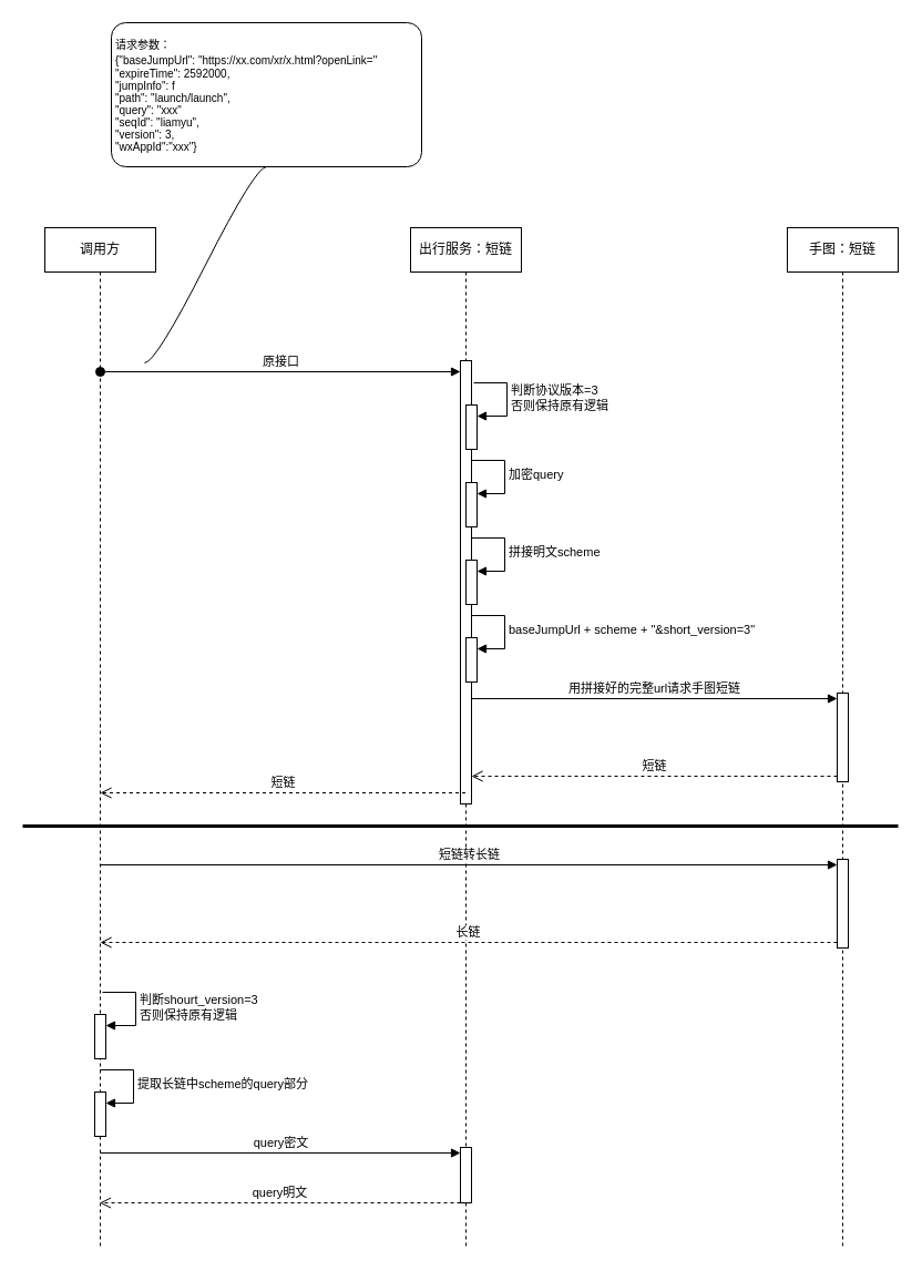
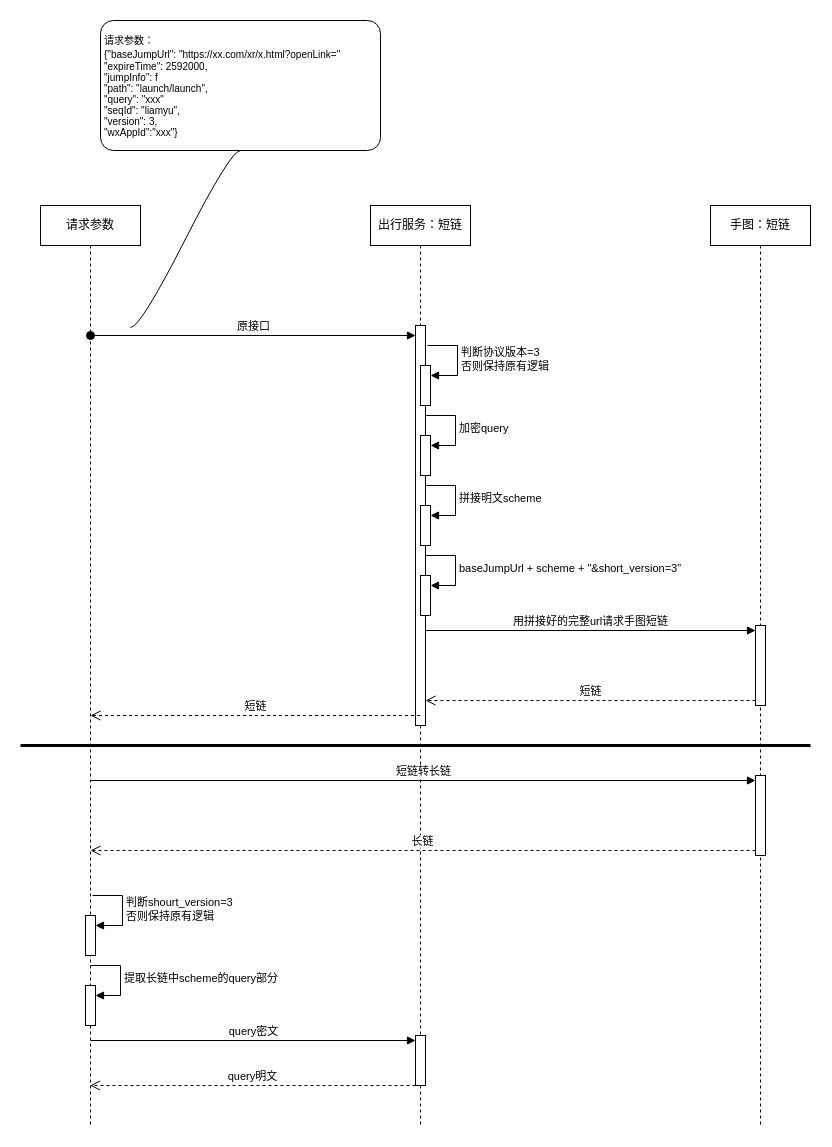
  <mxCell id="0" />
  <mxCell id="1" parent="0" />
- <mxCell id="2" value="调用方" style="shape=umlLifeline;perimeter=lifelinePerimeter;whiteSpace=wrap;html=1;container=1;dropTarget=0;collapsible=0;recursiveResize=0;outlineConnect=0;portConstraint=eastwest;newEdgeStyle={&quot;edgeStyle&quot;:&quot;elbowEdgeStyle&quot;,&quot;elbow&quot;:&quot;vertical&quot;,&quot;curved&quot;:0,&quot;rounded&quot;:0};" parent="1" vertex="1"><mxGeometry x="40" y="205" width="100" height="920" as="geometry" /></mxCell>
+ <mxCell id="2" value="请求参数" style="shape=umlLifeline;perimeter=lifelinePerimeter;whiteSpace=wrap;html=1;container=1;dropTarget=0;collapsible=0;recursiveResize=0;outlineConnect=0;portConstraint=eastwest;newEdgeStyle={&quot;edgeStyle&quot;:&quot;elbowEdgeStyle&quot;,&quot;elbow&quot;:&quot;vertical&quot;,&quot;curved&quot;:0,&quot;rounded&quot;:0};" parent="1" vertex="1"><mxGeometry x="40" y="205" width="100" height="920" as="geometry" /></mxCell>
  <mxCell id="3" value="" style="html=1;points=[[0,0,0,0,5],[0,1,0,0,-5],[1,0,0,0,5],[1,1,0,0,-5]];perimeter=orthogonalPerimeter;outlineConnect=0;targetShapes=umlLifeline;portConstraint=eastwest;newEdgeStyle={&quot;curved&quot;:0,&quot;rounded&quot;:0};" vertex="1" parent="2"><mxGeometry x="45" y="710" width="10" height="40" as="geometry" /></mxCell>
  <mxCell id="4" value="判断shourt_version=3&lt;div&gt;否则保持原有逻辑&lt;/div&gt;" style="html=1;align=left;spacingLeft=2;endArrow=block;rounded=0;edgeStyle=orthogonalEdgeStyle;curved=0;rounded=0;" edge="1" parent="2" target="3"><mxGeometry relative="1" as="geometry"><mxPoint x="52" y="690" as="sourcePoint" /><Array as="points"><mxPoint x="82" y="720" /></Array></mxGeometry></mxCell>
  <mxCell id="5" value="" style="html=1;points=[[0,0,0,0,5],[0,1,0,0,-5],[1,0,0,0,5],[1,1,0,0,-5]];perimeter=orthogonalPerimeter;outlineConnect=0;targetShapes=umlLifeline;portConstraint=eastwest;newEdgeStyle={&quot;curved&quot;:0,&quot;rounded&quot;:0};" vertex="1" parent="2"><mxGeometry x="45" y="780" width="10" height="40" as="geometry" /></mxCell>
  <mxCell id="6" value="提取长链中scheme的query部分" style="html=1;align=left;spacingLeft=2;endArrow=block;rounded=0;edgeStyle=orthogonalEdgeStyle;curved=0;rounded=0;" edge="1" target="5" parent="2"><mxGeometry relative="1" as="geometry"><mxPoint x="50" y="760" as="sourcePoint" /><Array as="points"><mxPoint x="80" y="790" /></Array></mxGeometry></mxCell>
  <mxCell id="7" value="出行服务：短链" style="shape=umlLifeline;perimeter=lifelinePerimeter;whiteSpace=wrap;html=1;container=1;dropTarget=0;collapsible=0;recursiveResize=0;outlineConnect=0;portConstraint=eastwest;newEdgeStyle={&quot;edgeStyle&quot;:&quot;elbowEdgeStyle&quot;,&quot;elbow&quot;:&quot;vertical&quot;,&quot;curved&quot;:0,&quot;rounded&quot;:0};" parent="1" vertex="1"><mxGeometry x="370" y="205" width="100" height="920" as="geometry" /></mxCell>
  <mxCell id="8" value="" style="html=1;points=[];perimeter=orthogonalPerimeter;outlineConnect=0;targetShapes=umlLifeline;portConstraint=eastwest;newEdgeStyle={&quot;edgeStyle&quot;:&quot;elbowEdgeStyle&quot;,&quot;elbow&quot;:&quot;vertical&quot;,&quot;curved&quot;:0,&quot;rounded&quot;:0};" parent="7" vertex="1"><mxGeometry x="45" y="120" width="10" height="400" as="geometry" /></mxCell>
  <mxCell id="9" value="" style="html=1;points=[[0,0,0,0,5],[0,1,0,0,-5],[1,0,0,0,5],[1,1,0,0,-5]];perimeter=orthogonalPerimeter;outlineConnect=0;targetShapes=umlLifeline;portConstraint=eastwest;newEdgeStyle={&quot;curved&quot;:0,&quot;rounded&quot;:0};" vertex="1" parent="7"><mxGeometry x="50" y="160" width="10" height="40" as="geometry" /></mxCell>
  <mxCell id="10" value="判断协议版本=3&lt;div&gt;否则保持原有逻辑&lt;/div&gt;" style="html=1;align=left;spacingLeft=2;endArrow=block;rounded=0;edgeStyle=orthogonalEdgeStyle;curved=0;rounded=0;" edge="1" target="9" parent="7"><mxGeometry relative="1" as="geometry"><mxPoint x="57" y="140" as="sourcePoint" /><Array as="points"><mxPoint x="87" y="170" /></Array></mxGeometry></mxCell>
  <mxCell id="11" value="" style="html=1;points=[[0,0,0,0,5],[0,1,0,0,-5],[1,0,0,0,5],[1,1,0,0,-5]];perimeter=orthogonalPerimeter;outlineConnect=0;targetShapes=umlLifeline;portConstraint=eastwest;newEdgeStyle={&quot;curved&quot;:0,&quot;rounded&quot;:0};" vertex="1" parent="7"><mxGeometry x="50" y="230" width="10" height="40" as="geometry" /></mxCell>
  <mxCell id="12" value="加密query" style="html=1;align=left;spacingLeft=2;endArrow=block;rounded=0;edgeStyle=orthogonalEdgeStyle;curved=0;rounded=0;" edge="1" target="11" parent="7"><mxGeometry relative="1" as="geometry"><mxPoint x="55" y="210" as="sourcePoint" /><Array as="points"><mxPoint x="85" y="240" /></Array></mxGeometry></mxCell>
  <mxCell id="13" value="" style="html=1;points=[[0,0,0,0,5],[0,1,0,0,-5],[1,0,0,0,5],[1,1,0,0,-5]];perimeter=orthogonalPerimeter;outlineConnect=0;targetShapes=umlLifeline;portConstraint=eastwest;newEdgeStyle={&quot;curved&quot;:0,&quot;rounded&quot;:0};" vertex="1" parent="7"><mxGeometry x="50" y="300" width="10" height="40" as="geometry" /></mxCell>
  <mxCell id="14" value="拼接明文scheme" style="html=1;align=left;spacingLeft=2;endArrow=block;rounded=0;edgeStyle=orthogonalEdgeStyle;curved=0;rounded=0;" edge="1" target="13" parent="7"><mxGeometry relative="1" as="geometry"><mxPoint x="55" y="280" as="sourcePoint" /><Array as="points"><mxPoint x="85" y="310" /></Array></mxGeometry></mxCell>
  <mxCell id="15" value="" style="html=1;points=[[0,0,0,0,5],[0,1,0,0,-5],[1,0,0,0,5],[1,1,0,0,-5]];perimeter=orthogonalPerimeter;outlineConnect=0;targetShapes=umlLifeline;portConstraint=eastwest;newEdgeStyle={&quot;curved&quot;:0,&quot;rounded&quot;:0};" vertex="1" parent="7"><mxGeometry x="50" y="370" width="10" height="40" as="geometry" /></mxCell>
  <mxCell id="16" value="baseJumpUrl + scheme + &quot;&amp;amp;short_version=3&quot;" style="html=1;align=left;spacingLeft=2;endArrow=block;rounded=0;edgeStyle=orthogonalEdgeStyle;curved=0;rounded=0;" edge="1" target="15" parent="7"><mxGeometry relative="1" as="geometry"><mxPoint x="55" y="350" as="sourcePoint" /><Array as="points"><mxPoint x="85" y="380" /></Array></mxGeometry></mxCell>
  <mxCell id="17" value="" style="html=1;points=[[0,0,0,0,5],[0,1,0,0,-5],[1,0,0,0,5],[1,1,0,0,-5]];perimeter=orthogonalPerimeter;outlineConnect=0;targetShapes=umlLifeline;portConstraint=eastwest;newEdgeStyle={&quot;curved&quot;:0,&quot;rounded&quot;:0};" vertex="1" parent="7"><mxGeometry x="45" y="830" width="10" height="50" as="geometry" /></mxCell>
  <mxCell id="18" value="手图：短链" style="shape=umlLifeline;perimeter=lifelinePerimeter;whiteSpace=wrap;html=1;container=1;dropTarget=0;collapsible=0;recursiveResize=0;outlineConnect=0;portConstraint=eastwest;newEdgeStyle={&quot;edgeStyle&quot;:&quot;elbowEdgeStyle&quot;,&quot;elbow&quot;:&quot;vertical&quot;,&quot;curved&quot;:0,&quot;rounded&quot;:0};" parent="1" vertex="1"><mxGeometry x="710" y="205" width="100" height="920" as="geometry" /></mxCell>
  <mxCell id="19" value="" style="html=1;points=[[0,0,0,0,5],[0,1,0,0,-5],[1,0,0,0,5],[1,1,0,0,-5]];perimeter=orthogonalPerimeter;outlineConnect=0;targetShapes=umlLifeline;portConstraint=eastwest;newEdgeStyle={&quot;curved&quot;:0,&quot;rounded&quot;:0};" vertex="1" parent="18"><mxGeometry x="45" y="420" width="10" height="80" as="geometry" /></mxCell>
  <mxCell id="20" value="" style="html=1;points=[[0,0,0,0,5],[0,1,0,0,-5],[1,0,0,0,5],[1,1,0,0,-5]];perimeter=orthogonalPerimeter;outlineConnect=0;targetShapes=umlLifeline;portConstraint=eastwest;newEdgeStyle={&quot;curved&quot;:0,&quot;rounded&quot;:0};" vertex="1" parent="18"><mxGeometry x="45" y="570" width="10" height="80" as="geometry" /></mxCell>
  <mxCell id="21" value="原接口" style="html=1;verticalAlign=bottom;startArrow=oval;endArrow=block;startSize=8;edgeStyle=elbowEdgeStyle;elbow=vertical;curved=0;rounded=0;" parent="1" target="8" edge="1"><mxGeometry relative="1" as="geometry"><mxPoint x="90" y="335" as="sourcePoint" /></mxGeometry></mxCell>
  <mxCell id="22" value="&lt;font style=&quot;font-size: 10px;&quot;&gt;请求参数：&lt;br&gt;{&lt;span style=&quot;background-color: initial;&quot;&gt;&quot;baseJumpUrl&quot;: &quot;https://xx.com/xr/x.html?openLink=&quot;&lt;/span&gt;&lt;br&gt;&lt;/font&gt;&lt;p style=&quot;margin: 0px; font-variant-numeric: normal; font-variant-east-asian: normal; font-variant-alternates: normal; font-kerning: auto; font-optical-sizing: auto; font-feature-settings: normal; font-variation-settings: normal; font-variant-position: normal; font-stretch: normal; line-height: normal; font-size: 10px;&quot; class=&quot;p1&quot;&gt;&lt;font style=&quot;font-size: 10px;&quot;&gt;&quot;expireTime&quot;: 2592000,&lt;/font&gt;&lt;/p&gt;&lt;p style=&quot;margin: 0px; font-variant-numeric: normal; font-variant-east-asian: normal; font-variant-alternates: normal; font-kerning: auto; font-optical-sizing: auto; font-feature-settings: normal; font-variation-settings: normal; font-variant-position: normal; font-stretch: normal; line-height: normal; font-size: 10px;&quot; class=&quot;p1&quot;&gt;&lt;font style=&quot;font-size: 10px;&quot;&gt;&quot;jumpInfo&quot;: f&lt;/font&gt;&lt;/p&gt;&lt;p style=&quot;margin: 0px; font-variant-numeric: normal; font-variant-east-asian: normal; font-variant-alternates: normal; font-kerning: auto; font-optical-sizing: auto; font-feature-settings: normal; font-variation-settings: normal; font-variant-position: normal; font-stretch: normal; line-height: normal; font-size: 10px;&quot; class=&quot;p1&quot;&gt;&lt;font style=&quot;font-size: 10px;&quot;&gt;&quot;path&quot;: &quot;launch/launch&quot;,&lt;/font&gt;&lt;/p&gt;&lt;p style=&quot;margin: 0px; font-variant-numeric: normal; font-variant-east-asian: normal; font-variant-alternates: normal; font-kerning: auto; font-optical-sizing: auto; font-feature-settings: normal; font-variation-settings: normal; font-variant-position: normal; font-stretch: normal; line-height: normal; font-size: 10px;&quot; class=&quot;p1&quot;&gt;&lt;font style=&quot;font-size: 10px;&quot;&gt;&quot;query&quot;: &quot;xxx&quot;&lt;/font&gt;&lt;/p&gt;&lt;p style=&quot;margin: 0px; font-variant-numeric: normal; font-variant-east-asian: normal; font-variant-alternates: normal; font-kerning: auto; font-optical-sizing: auto; font-feature-settings: normal; font-variation-settings: normal; font-variant-position: normal; font-stretch: normal; line-height: normal; font-size: 10px;&quot; class=&quot;p1&quot;&gt;&lt;font style=&quot;font-size: 10px;&quot;&gt;&quot;seqId&quot;: &quot;liamyu&quot;,&lt;/font&gt;&lt;/p&gt;&lt;p style=&quot;margin: 0px; font-variant-numeric: normal; font-variant-east-asian: normal; font-variant-alternates: normal; font-kerning: auto; font-optical-sizing: auto; font-feature-settings: normal; font-variation-settings: normal; font-variant-position: normal; font-stretch: normal; line-height: normal; font-size: 10px;&quot; class=&quot;p1&quot;&gt;&lt;font style=&quot;font-size: 10px;&quot;&gt;&quot;version&quot;: 3,&lt;/font&gt;&lt;/p&gt;&lt;p style=&quot;margin: 0px; font-variant-numeric: normal; font-variant-east-asian: normal; font-variant-alternates: normal; font-kerning: auto; font-optical-sizing: auto; font-feature-settings: normal; font-variation-settings: normal; font-variant-position: normal; font-stretch: normal; line-height: normal; font-size: 10px;&quot; class=&quot;p1&quot;&gt;&lt;font style=&quot;font-size: 10px;&quot;&gt;&quot;wxAppId&quot;:&quot;xxx&quot;}&lt;/font&gt;&lt;/p&gt;" style="whiteSpace=wrap;html=1;rounded=1;arcSize=10;align=left;verticalAlign=middle;strokeWidth=1;autosize=1;spacing=4;treeFolding=1;treeMoving=1;newEdgeStyle={&quot;edgeStyle&quot;:&quot;entityRelationEdgeStyle&quot;,&quot;startArrow&quot;:&quot;none&quot;,&quot;endArrow&quot;:&quot;none&quot;,&quot;segment&quot;:10,&quot;curved&quot;:1,&quot;sourcePerimeterSpacing&quot;:0,&quot;targetPerimeterSpacing&quot;:0};" parent="1" vertex="1"><mxGeometry x="100" y="20" width="280" height="130" as="geometry" /></mxCell>
  <mxCell id="23" value="" style="edgeStyle=entityRelationEdgeStyle;startArrow=none;endArrow=none;segment=10;curved=1;sourcePerimeterSpacing=0;targetPerimeterSpacing=0;rounded=0;entryX=0.5;entryY=1;entryDx=0;entryDy=0;" parent="1" target="22" edge="1"><mxGeometry relative="1" as="geometry"><mxPoint x="130" y="327" as="sourcePoint" /></mxGeometry></mxCell>
  <mxCell id="24" value="用拼接好的完整url请求手图短链" style="html=1;verticalAlign=bottom;endArrow=block;curved=0;rounded=0;entryX=0;entryY=0;entryDx=0;entryDy=5;" edge="1" target="19" parent="1" source="8"><mxGeometry relative="1" as="geometry"><mxPoint x="430" y="630" as="sourcePoint" /></mxGeometry></mxCell>
  <mxCell id="25" value="短链" style="html=1;verticalAlign=bottom;endArrow=open;dashed=1;endSize=8;curved=0;rounded=0;exitX=0;exitY=1;exitDx=0;exitDy=-5;" edge="1" source="19" parent="1" target="8"><mxGeometry relative="1" as="geometry"><mxPoint x="430" y="700" as="targetPoint" /></mxGeometry></mxCell>
  <mxCell id="26" value="短链" style="html=1;verticalAlign=bottom;endArrow=open;dashed=1;endSize=8;curved=0;rounded=0;" edge="1" parent="1" source="7"><mxGeometry relative="1" as="geometry"><mxPoint x="390" y="715" as="sourcePoint" /><mxPoint x="90" y="715" as="targetPoint" /></mxGeometry></mxCell>
  <mxCell id="27" value="短链转长链" style="html=1;verticalAlign=bottom;endArrow=block;curved=0;rounded=0;entryX=0;entryY=0;entryDx=0;entryDy=5;" edge="1" target="20" parent="1"><mxGeometry relative="1" as="geometry"><mxPoint x="90" y="780" as="sourcePoint" /></mxGeometry></mxCell>
  <mxCell id="28" value="长链" style="html=1;verticalAlign=bottom;endArrow=open;dashed=1;endSize=8;curved=0;rounded=0;exitX=0;exitY=1;exitDx=0;exitDy=-5;" edge="1" source="20" parent="1"><mxGeometry relative="1" as="geometry"><mxPoint x="90" y="850" as="targetPoint" /></mxGeometry></mxCell>
  <mxCell id="29" value="query密文" style="html=1;verticalAlign=bottom;endArrow=block;curved=0;rounded=0;entryX=0;entryY=0;entryDx=0;entryDy=5;" edge="1" target="17" parent="1"><mxGeometry x="0.003" relative="1" as="geometry"><mxPoint x="90" y="1040" as="sourcePoint" /><mxPoint as="offset" /></mxGeometry></mxCell>
  <mxCell id="30" value="query明文" style="html=1;verticalAlign=bottom;endArrow=open;dashed=1;endSize=8;curved=0;rounded=0;" edge="1" source="17" parent="1" target="2"><mxGeometry x="0.002" relative="1" as="geometry"><mxPoint x="90" y="1110" as="targetPoint" /><Array as="points"><mxPoint x="130" y="1085" /></Array><mxPoint as="offset" /></mxGeometry></mxCell>
  <mxCell id="31" value="" style="endArrow=none;html=1;rounded=0;strokeWidth=3;" edge="1" parent="1"><mxGeometry width="50" height="50" relative="1" as="geometry"><mxPoint x="20" y="745" as="sourcePoint" /><mxPoint x="810" y="745" as="targetPoint" /></mxGeometry></mxCell>
